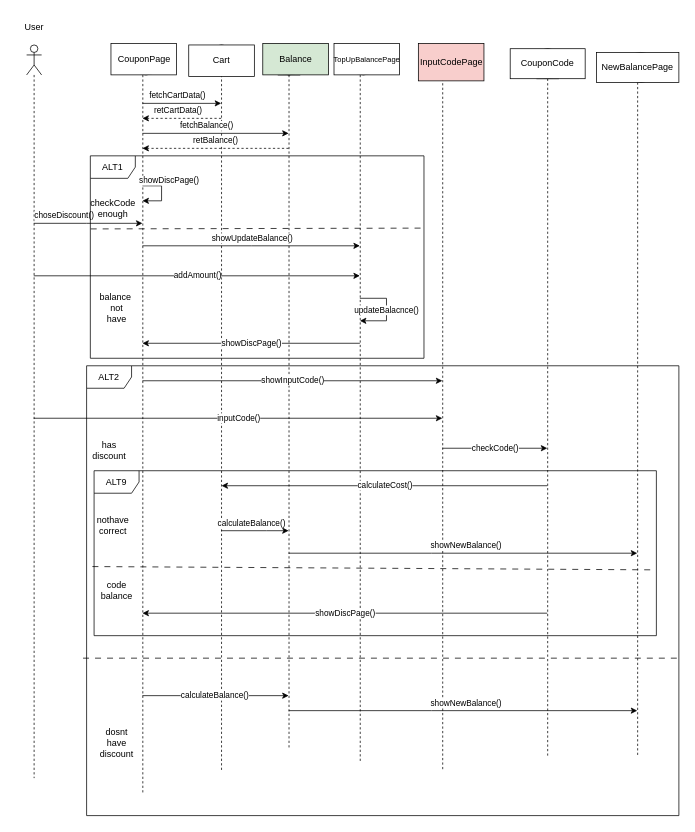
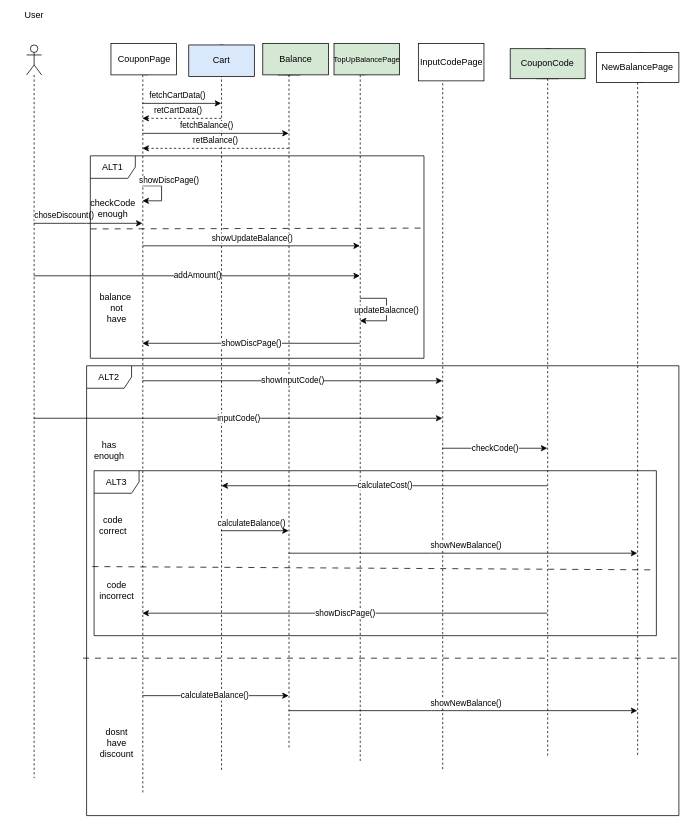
  <mxCell id="0" />
  <mxCell id="1" parent="0" />
  <mxCell id="2" value="" style="shape=umlLifeline;perimeter=lifelinePerimeter;whiteSpace=wrap;html=1;container=1;dropTarget=0;collapsible=0;recursiveResize=0;outlineConnect=0;portConstraint=eastwest;newEdgeStyle={&quot;edgeStyle&quot;:&quot;elbowEdgeStyle&quot;,&quot;elbow&quot;:&quot;vertical&quot;,&quot;curved&quot;:0,&quot;rounded&quot;:0};participant=umlActor;" parent="1" vertex="1"><mxGeometry x="35" y="59.1" width="20" height="977.9" as="geometry" /></mxCell>
  <mxCell id="3" value="" style="shape=umlLifeline;perimeter=lifelinePerimeter;whiteSpace=wrap;html=1;container=1;dropTarget=0;collapsible=0;recursiveResize=0;outlineConnect=0;portConstraint=eastwest;newEdgeStyle={&quot;edgeStyle&quot;:&quot;elbowEdgeStyle&quot;,&quot;elbow&quot;:&quot;vertical&quot;,&quot;curved&quot;:0,&quot;rounded&quot;:0};participant=umlBoundary;" parent="1" vertex="1"><mxGeometry x="565" y="64.1" width="50" height="962.9" as="geometry" /></mxCell>
  <mxCell id="4" value="" style="shape=umlLifeline;perimeter=lifelinePerimeter;whiteSpace=wrap;html=1;container=1;dropTarget=0;collapsible=0;recursiveResize=0;outlineConnect=0;portConstraint=eastwest;newEdgeStyle={&quot;edgeStyle&quot;:&quot;elbowEdgeStyle&quot;,&quot;elbow&quot;:&quot;vertical&quot;,&quot;curved&quot;:0,&quot;rounded&quot;:0};participant=umlBoundary;" parent="1" vertex="1"><mxGeometry x="455" y="59.1" width="50" height="957.9" as="geometry" /></mxCell>
  <mxCell id="5" value="" style="shape=umlLifeline;perimeter=lifelinePerimeter;whiteSpace=wrap;html=1;container=1;dropTarget=0;collapsible=0;recursiveResize=0;outlineConnect=0;portConstraint=eastwest;newEdgeStyle={&quot;edgeStyle&quot;:&quot;elbowEdgeStyle&quot;,&quot;elbow&quot;:&quot;vertical&quot;,&quot;curved&quot;:0,&quot;rounded&quot;:0};participant=umlBoundary;" parent="1" vertex="1"><mxGeometry x="165" y="59.1" width="50" height="997.9" as="geometry" /></mxCell>
  <mxCell id="6" value="" style="shape=umlLifeline;perimeter=lifelinePerimeter;whiteSpace=wrap;html=1;container=1;dropTarget=0;collapsible=0;recursiveResize=0;outlineConnect=0;portConstraint=eastwest;newEdgeStyle={&quot;edgeStyle&quot;:&quot;elbowEdgeStyle&quot;,&quot;elbow&quot;:&quot;vertical&quot;,&quot;curved&quot;:0,&quot;rounded&quot;:0};participant=umlEntity;" parent="1" vertex="1"><mxGeometry x="275" y="59.1" width="40" height="967.9" as="geometry" /></mxCell>
  <mxCell id="7" value="" style="shape=umlLifeline;perimeter=lifelinePerimeter;whiteSpace=wrap;html=1;container=1;dropTarget=0;collapsible=0;recursiveResize=0;outlineConnect=0;portConstraint=eastwest;newEdgeStyle={&quot;edgeStyle&quot;:&quot;elbowEdgeStyle&quot;,&quot;elbow&quot;:&quot;vertical&quot;,&quot;curved&quot;:0,&quot;rounded&quot;:0};participant=umlEntity;size=40;" parent="1" vertex="1"><mxGeometry x="365" y="59.1" width="40" height="937.9" as="geometry" /></mxCell>
  <mxCell id="8" value="" style="shape=umlLifeline;perimeter=lifelinePerimeter;whiteSpace=wrap;html=1;container=1;dropTarget=0;collapsible=0;recursiveResize=0;outlineConnect=0;portConstraint=eastwest;newEdgeStyle={&quot;edgeStyle&quot;:&quot;elbowEdgeStyle&quot;,&quot;elbow&quot;:&quot;vertical&quot;,&quot;curved&quot;:0,&quot;rounded&quot;:0};participant=umlBoundary;" parent="1" vertex="1"><mxGeometry x="825" y="69.1" width="50" height="937.9" as="geometry" /></mxCell>
  <mxCell id="9" value="" style="shape=umlLifeline;perimeter=lifelinePerimeter;whiteSpace=wrap;html=1;container=1;dropTarget=0;collapsible=0;recursiveResize=0;outlineConnect=0;portConstraint=eastwest;newEdgeStyle={&quot;edgeStyle&quot;:&quot;elbowEdgeStyle&quot;,&quot;elbow&quot;:&quot;vertical&quot;,&quot;curved&quot;:0,&quot;rounded&quot;:0};participant=umlEntity;" parent="1" vertex="1"><mxGeometry x="710" y="64.1" width="40" height="942.9" as="geometry" /></mxCell>
  <mxCell id="10" value="choseDiscount()" style="endArrow=classic;html=1;rounded=0;" parent="1" source="2" target="5" edge="1"><mxGeometry x="-0.437" y="10" width="50" height="50" relative="1" as="geometry"><mxPoint x="385" y="297" as="sourcePoint" /><mxPoint x="435" y="247" as="targetPoint" /><Array as="points"><mxPoint x="115" y="297" /></Array><mxPoint x="-1" as="offset" /></mxGeometry></mxCell>
  <mxCell id="11" value="fetchCartData()" style="endArrow=classic;html=1;rounded=0;" parent="1" source="5" target="6" edge="1"><mxGeometry x="-0.129" y="10" width="50" height="50" relative="1" as="geometry"><mxPoint x="385" y="437" as="sourcePoint" /><mxPoint x="435" y="387" as="targetPoint" /><Array as="points"><mxPoint x="245" y="137" /></Array><mxPoint as="offset" /></mxGeometry></mxCell>
  <mxCell id="12" value="retCartData()" style="endArrow=classic;html=1;rounded=0;dashed=1;" parent="1" source="6" target="5" edge="1"><mxGeometry x="0.129" y="-10" width="50" height="50" relative="1" as="geometry"><mxPoint x="385" y="297" as="sourcePoint" /><mxPoint x="435" y="247" as="targetPoint" /><Array as="points"><mxPoint x="245" y="157" /></Array><mxPoint x="1" as="offset" /></mxGeometry></mxCell>
  <mxCell id="13" value="fetchBalance()" style="endArrow=classic;html=1;rounded=0;" parent="1" source="5" target="7" edge="1"><mxGeometry x="-0.129" y="10" width="50" height="50" relative="1" as="geometry"><mxPoint x="199" y="267" as="sourcePoint" /><mxPoint x="305" y="267" as="targetPoint" /><Array as="points"><mxPoint x="265" y="177" /></Array><mxPoint as="offset" /></mxGeometry></mxCell>
  <mxCell id="14" value="retBalance()" style="endArrow=classic;html=1;rounded=0;dashed=1;" parent="1" source="7" target="5" edge="1"><mxGeometry x="0.018" y="-10" width="50" height="50" relative="1" as="geometry"><mxPoint x="199" y="327" as="sourcePoint" /><mxPoint x="395" y="327" as="targetPoint" /><Array as="points"><mxPoint x="305" y="197" /></Array><mxPoint x="1" as="offset" /></mxGeometry></mxCell>
  <mxCell id="15" value="showDiscPage()" style="endArrow=classic;html=1;rounded=0;" parent="1" source="5" target="5" edge="1"><mxGeometry x="-0.218" y="14" width="50" height="50" relative="1" as="geometry"><mxPoint x="385" y="297" as="sourcePoint" /><mxPoint x="435" y="247" as="targetPoint" /><Array as="points"><mxPoint x="215" y="247" /><mxPoint x="215" y="267" /></Array><mxPoint x="-4" y="-10" as="offset" /></mxGeometry></mxCell>
  <mxCell id="16" value="showUpdateBalance()" style="endArrow=classic;html=1;rounded=0;" parent="1" source="5" target="4" edge="1"><mxGeometry x="0.005" y="10" width="50" height="50" relative="1" as="geometry"><mxPoint x="385" y="297" as="sourcePoint" /><mxPoint x="435" y="247" as="targetPoint" /><Array as="points"><mxPoint x="335" y="327" /></Array><mxPoint as="offset" /></mxGeometry></mxCell>
  <mxCell id="17" value="addAmount()" style="endArrow=classic;html=1;rounded=0;" parent="1" source="2" target="4" edge="1"><mxGeometry width="50" height="50" relative="1" as="geometry"><mxPoint x="385" y="297" as="sourcePoint" /><mxPoint x="435" y="247" as="targetPoint" /><Array as="points"><mxPoint x="255" y="367" /></Array></mxGeometry></mxCell>
  <mxCell id="18" value="updateBalacnce()" style="endArrow=classic;html=1;rounded=0;" parent="1" source="4" target="4" edge="1"><mxGeometry width="50" height="50" relative="1" as="geometry"><mxPoint x="385" y="297" as="sourcePoint" /><mxPoint x="435" y="247" as="targetPoint" /><Array as="points"><mxPoint x="515" y="397" /><mxPoint x="515" y="427" /></Array></mxGeometry></mxCell>
  <mxCell id="19" value="showDiscPage()" style="endArrow=classic;html=1;rounded=0;" parent="1" source="4" target="5" edge="1"><mxGeometry width="50" height="50" relative="1" as="geometry"><mxPoint x="485" y="297" as="sourcePoint" /><mxPoint x="535" y="247" as="targetPoint" /><Array as="points"><mxPoint x="345" y="457" /></Array></mxGeometry></mxCell>
  <mxCell id="20" value="ALT1" style="shape=umlFrame;whiteSpace=wrap;html=1;pointerEvents=0;" parent="1" vertex="1"><mxGeometry x="120" y="207" width="445" height="270" as="geometry" /></mxCell>
  <mxCell id="21" value="checkCode&lt;br&gt;enough" style="text;html=1;align=center;verticalAlign=middle;resizable=0;points=[];autosize=1;strokeColor=none;fillColor=none;" parent="1" vertex="1"><mxGeometry x="115" y="257" width="70" height="40" as="geometry" /></mxCell>
  <mxCell id="22" value="balance&amp;nbsp;&lt;br&gt;not&lt;br style=&quot;border-color: var(--border-color);&quot;&gt;have" style="text;html=1;align=center;verticalAlign=middle;resizable=0;points=[];autosize=1;strokeColor=none;fillColor=none;" parent="1" vertex="1"><mxGeometry x="120" y="380" width="70" height="60" as="geometry" /></mxCell>
  <mxCell id="23" value="" style="endArrow=none;dashed=1;html=1;rounded=0;exitX=0.001;exitY=0.361;exitDx=0;exitDy=0;exitPerimeter=0;entryX=1.003;entryY=0.357;entryDx=0;entryDy=0;entryPerimeter=0;dashPattern=8 8;" parent="1" source="20" target="20" edge="1"><mxGeometry width="50" height="50" relative="1" as="geometry"><mxPoint x="485" y="297" as="sourcePoint" /><mxPoint x="535" y="247" as="targetPoint" /></mxGeometry></mxCell>
  <mxCell id="24" value="showInputCode()" style="endArrow=classic;html=1;rounded=0;" parent="1" source="5" target="3" edge="1"><mxGeometry width="50" height="50" relative="1" as="geometry"><mxPoint x="485" y="437" as="sourcePoint" /><mxPoint x="535" y="387" as="targetPoint" /><Array as="points"><mxPoint x="395" y="507" /></Array></mxGeometry></mxCell>
  <mxCell id="25" value="inputCode()" style="endArrow=classic;html=1;rounded=0;" parent="1" source="2" target="3" edge="1"><mxGeometry width="50" height="50" relative="1" as="geometry"><mxPoint x="485" y="437" as="sourcePoint" /><mxPoint x="535" y="387" as="targetPoint" /><Array as="points"><mxPoint x="315" y="557" /></Array></mxGeometry></mxCell>
  <mxCell id="26" value="checkCode()" style="endArrow=classic;html=1;rounded=0;" parent="1" source="3" target="9" edge="1"><mxGeometry width="50" height="50" relative="1" as="geometry"><mxPoint x="485" y="437" as="sourcePoint" /><mxPoint x="535" y="387" as="targetPoint" /><Array as="points"><mxPoint x="655" y="597" /></Array></mxGeometry></mxCell>
  <mxCell id="27" value="calculateCost()" style="endArrow=classic;html=1;rounded=0;" parent="1" source="9" edge="1"><mxGeometry width="50" height="50" relative="1" as="geometry"><mxPoint x="485" y="437" as="sourcePoint" /><mxPoint x="295" y="647" as="targetPoint" /><Array as="points"><mxPoint x="495" y="647" /></Array></mxGeometry></mxCell>
  <mxCell id="28" value="calculateBalance()" style="endArrow=classic;html=1;rounded=0;" parent="1" source="6" target="7" edge="1"><mxGeometry x="-0.095" y="10" width="50" height="50" relative="1" as="geometry"><mxPoint x="485" y="437" as="sourcePoint" /><mxPoint x="535" y="387" as="targetPoint" /><Array as="points"><mxPoint x="355" y="707" /></Array><mxPoint x="-1" as="offset" /></mxGeometry></mxCell>
  <mxCell id="29" value="showNewBalance()" style="endArrow=classic;html=1;rounded=0;" parent="1" source="7" target="8" edge="1"><mxGeometry x="0.013" y="10" width="50" height="50" relative="1" as="geometry"><mxPoint x="495" y="437" as="sourcePoint" /><mxPoint x="535" y="387" as="targetPoint" /><Array as="points"><mxPoint x="575" y="737" /></Array><mxPoint as="offset" /></mxGeometry></mxCell>
  <mxCell id="30" value="calculateBalance()" style="endArrow=classic;html=1;rounded=0;" parent="1" source="5" target="7" edge="1"><mxGeometry x="-0.018" width="50" height="50" relative="1" as="geometry"><mxPoint x="485" y="637" as="sourcePoint" /><mxPoint x="535" y="587" as="targetPoint" /><Array as="points"><mxPoint x="305" y="927" /></Array><mxPoint as="offset" /></mxGeometry></mxCell>
  <mxCell id="31" value="showNewBalance()" style="endArrow=classic;html=1;rounded=0;" parent="1" source="7" target="8" edge="1"><mxGeometry x="0.013" y="10" width="50" height="50" relative="1" as="geometry"><mxPoint x="394" y="747" as="sourcePoint" /><mxPoint x="860" y="747" as="targetPoint" /><Array as="points"><mxPoint x="575" y="947" /></Array><mxPoint as="offset" /></mxGeometry></mxCell>
  <mxCell id="32" value="showDiscPage()" style="endArrow=classic;html=1;rounded=0;" parent="1" source="9" target="5" edge="1"><mxGeometry width="50" height="50" relative="1" as="geometry"><mxPoint x="485" y="497" as="sourcePoint" /><mxPoint x="295" y="517" as="targetPoint" /><Array as="points"><mxPoint x="465" y="817" /></Array></mxGeometry></mxCell>
  <mxCell id="33" value="ALT2" style="shape=umlFrame;whiteSpace=wrap;html=1;pointerEvents=0;" parent="1" vertex="1"><mxGeometry x="115" y="487" width="790" height="600" as="geometry" /></mxCell>
  <mxCell id="34" value="" style="endArrow=none;dashed=1;html=1;rounded=0;exitX=-0.006;exitY=0.65;exitDx=0;exitDy=0;exitPerimeter=0;entryX=0.999;entryY=0.65;entryDx=0;entryDy=0;entryPerimeter=0;dashPattern=8 8;" parent="1" source="33" target="33" edge="1"><mxGeometry width="50" height="50" relative="1" as="geometry"><mxPoint x="485" y="707" as="sourcePoint" /><mxPoint x="535" y="657" as="targetPoint" /></mxGeometry></mxCell>
  <mxCell id="35" value="dosnt&lt;br&gt;have&lt;br&gt;discount" style="text;html=1;align=center;verticalAlign=middle;resizable=0;points=[];autosize=1;strokeColor=none;fillColor=none;" parent="1" vertex="1"><mxGeometry x="120" y="960" width="70" height="60" as="geometry" /></mxCell>
- <mxCell id="36" value="has&lt;br&gt;discount" style="text;html=1;align=center;verticalAlign=middle;resizable=0;points=[];autosize=1;strokeColor=none;fillColor=none;" parent="1" vertex="1"><mxGeometry x="110" y="580" width="70" height="40" as="geometry" /></mxCell>
- <mxCell id="37" value="ALT9" style="shape=umlFrame;whiteSpace=wrap;html=1;pointerEvents=0;" parent="1" vertex="1"><mxGeometry x="125" y="627" width="750" height="220" as="geometry" /></mxCell>
+ <mxCell id="36" value="has&lt;br&gt;enough" style="text;html=1;align=center;verticalAlign=middle;resizable=0;points=[];autosize=1;strokeColor=none;fillColor=none;" parent="1" vertex="1"><mxGeometry x="110" y="580" width="70" height="40" as="geometry" /></mxCell>
+ <mxCell id="37" value="ALT3" style="shape=umlFrame;whiteSpace=wrap;html=1;pointerEvents=0;" parent="1" vertex="1"><mxGeometry x="125" y="627" width="750" height="220" as="geometry" /></mxCell>
  <mxCell id="38" value="" style="endArrow=none;dashed=1;html=1;rounded=0;exitX=-0.003;exitY=0.581;exitDx=0;exitDy=0;exitPerimeter=0;entryX=0.999;entryY=0.601;entryDx=0;entryDy=0;entryPerimeter=0;strokeColor=default;dashPattern=8 8;" parent="1" source="37" target="37" edge="1"><mxGeometry width="50" height="50" relative="1" as="geometry"><mxPoint x="485" y="857" as="sourcePoint" /><mxPoint x="535" y="807" as="targetPoint" /></mxGeometry></mxCell>
- <mxCell id="39" value="nothave&lt;br&gt;correct" style="text;html=1;align=center;verticalAlign=middle;resizable=0;points=[];autosize=1;strokeColor=none;fillColor=none;" parent="1" vertex="1"><mxGeometry x="120" y="680" width="60" height="40" as="geometry" /></mxCell>
- <mxCell id="40" value="code&lt;br&gt;balance" style="text;html=1;align=center;verticalAlign=middle;resizable=0;points=[];autosize=1;strokeColor=none;fillColor=none;" parent="1" vertex="1"><mxGeometry x="120" y="767" width="70" height="40" as="geometry" /></mxCell>
- <mxCell id="41" value="User" style="text;html=1;align=center;verticalAlign=middle;resizable=0;points=[];autosize=1;strokeColor=none;fillColor=none;" vertex="1" parent="1"><mxGeometry x="20" y="20" width="50" height="30" as="geometry" /></mxCell>
+ <mxCell id="39" value="code&lt;br&gt;correct" style="text;html=1;align=center;verticalAlign=middle;resizable=0;points=[];autosize=1;strokeColor=none;fillColor=none;" parent="1" vertex="1"><mxGeometry x="120" y="680" width="60" height="40" as="geometry" /></mxCell>
+ <mxCell id="40" value="code&lt;br&gt;incorrect" style="text;html=1;align=center;verticalAlign=middle;resizable=0;points=[];autosize=1;strokeColor=none;fillColor=none;" parent="1" vertex="1"><mxGeometry x="120" y="767" width="70" height="40" as="geometry" /></mxCell>
+ <mxCell id="41" value="User" style="text;html=1;align=center;verticalAlign=middle;resizable=0;points=[];autosize=1;strokeColor=none;fillColor=none;" vertex="1" parent="1"><mxGeometry x="20" y="5" width="50" height="30" as="geometry" /></mxCell>
  <mxCell id="42" value="CouponPage" style="rounded=0;whiteSpace=wrap;html=1;" vertex="1" parent="1"><mxGeometry x="147.5" y="57" width="87.5" height="42" as="geometry" /></mxCell>
- <mxCell id="43" value="Cart" style="rounded=0;whiteSpace=wrap;html=1;" vertex="1" parent="1"><mxGeometry x="251.25" y="59.1" width="87.5" height="42" as="geometry" /></mxCell>
+ <mxCell id="43" value="Cart" style="rounded=0;whiteSpace=wrap;html=1;fillColor=#dae8fc;" vertex="1" parent="1"><mxGeometry x="251.25" y="59.1" width="87.5" height="42" as="geometry" /></mxCell>
  <mxCell id="44" value="Balance" style="rounded=0;whiteSpace=wrap;html=1;fillColor=#d5e8d4;" vertex="1" parent="1"><mxGeometry x="350" y="57" width="87.5" height="42" as="geometry" /></mxCell>
- <mxCell id="45" value="TopUpBalancePage" style="rounded=0;whiteSpace=wrap;html=1;fontSize=10;" vertex="1" parent="1"><mxGeometry x="445" y="57" width="87.5" height="42" as="geometry" /></mxCell>
- <mxCell id="46" value="InputCodePage" style="rounded=0;whiteSpace=wrap;html=1;fillColor=#f8cecc;" vertex="1" parent="1"><mxGeometry x="557.5" y="57" width="87.5" height="50" as="geometry" /></mxCell>
- <mxCell id="47" value="CouponCode" style="rounded=0;whiteSpace=wrap;html=1;" vertex="1" parent="1"><mxGeometry x="680" y="64.1" width="100" height="40" as="geometry" /></mxCell>
+ <mxCell id="45" value="TopUpBalancePage" style="rounded=0;whiteSpace=wrap;html=1;fontSize=10;fillColor=#d5e8d4;" vertex="1" parent="1"><mxGeometry x="445" y="57" width="87.5" height="42" as="geometry" /></mxCell>
+ <mxCell id="46" value="InputCodePage" style="rounded=0;whiteSpace=wrap;html=1;" vertex="1" parent="1"><mxGeometry x="557.5" y="57" width="87.5" height="50" as="geometry" /></mxCell>
+ <mxCell id="47" value="CouponCode" style="rounded=0;whiteSpace=wrap;html=1;fillColor=#d5e8d4;" vertex="1" parent="1"><mxGeometry x="680" y="64.1" width="100" height="40" as="geometry" /></mxCell>
  <mxCell id="48" value="NewBalancePage" style="rounded=0;whiteSpace=wrap;html=1;" vertex="1" parent="1"><mxGeometry x="795" y="69.1" width="110" height="40" as="geometry" /></mxCell>
